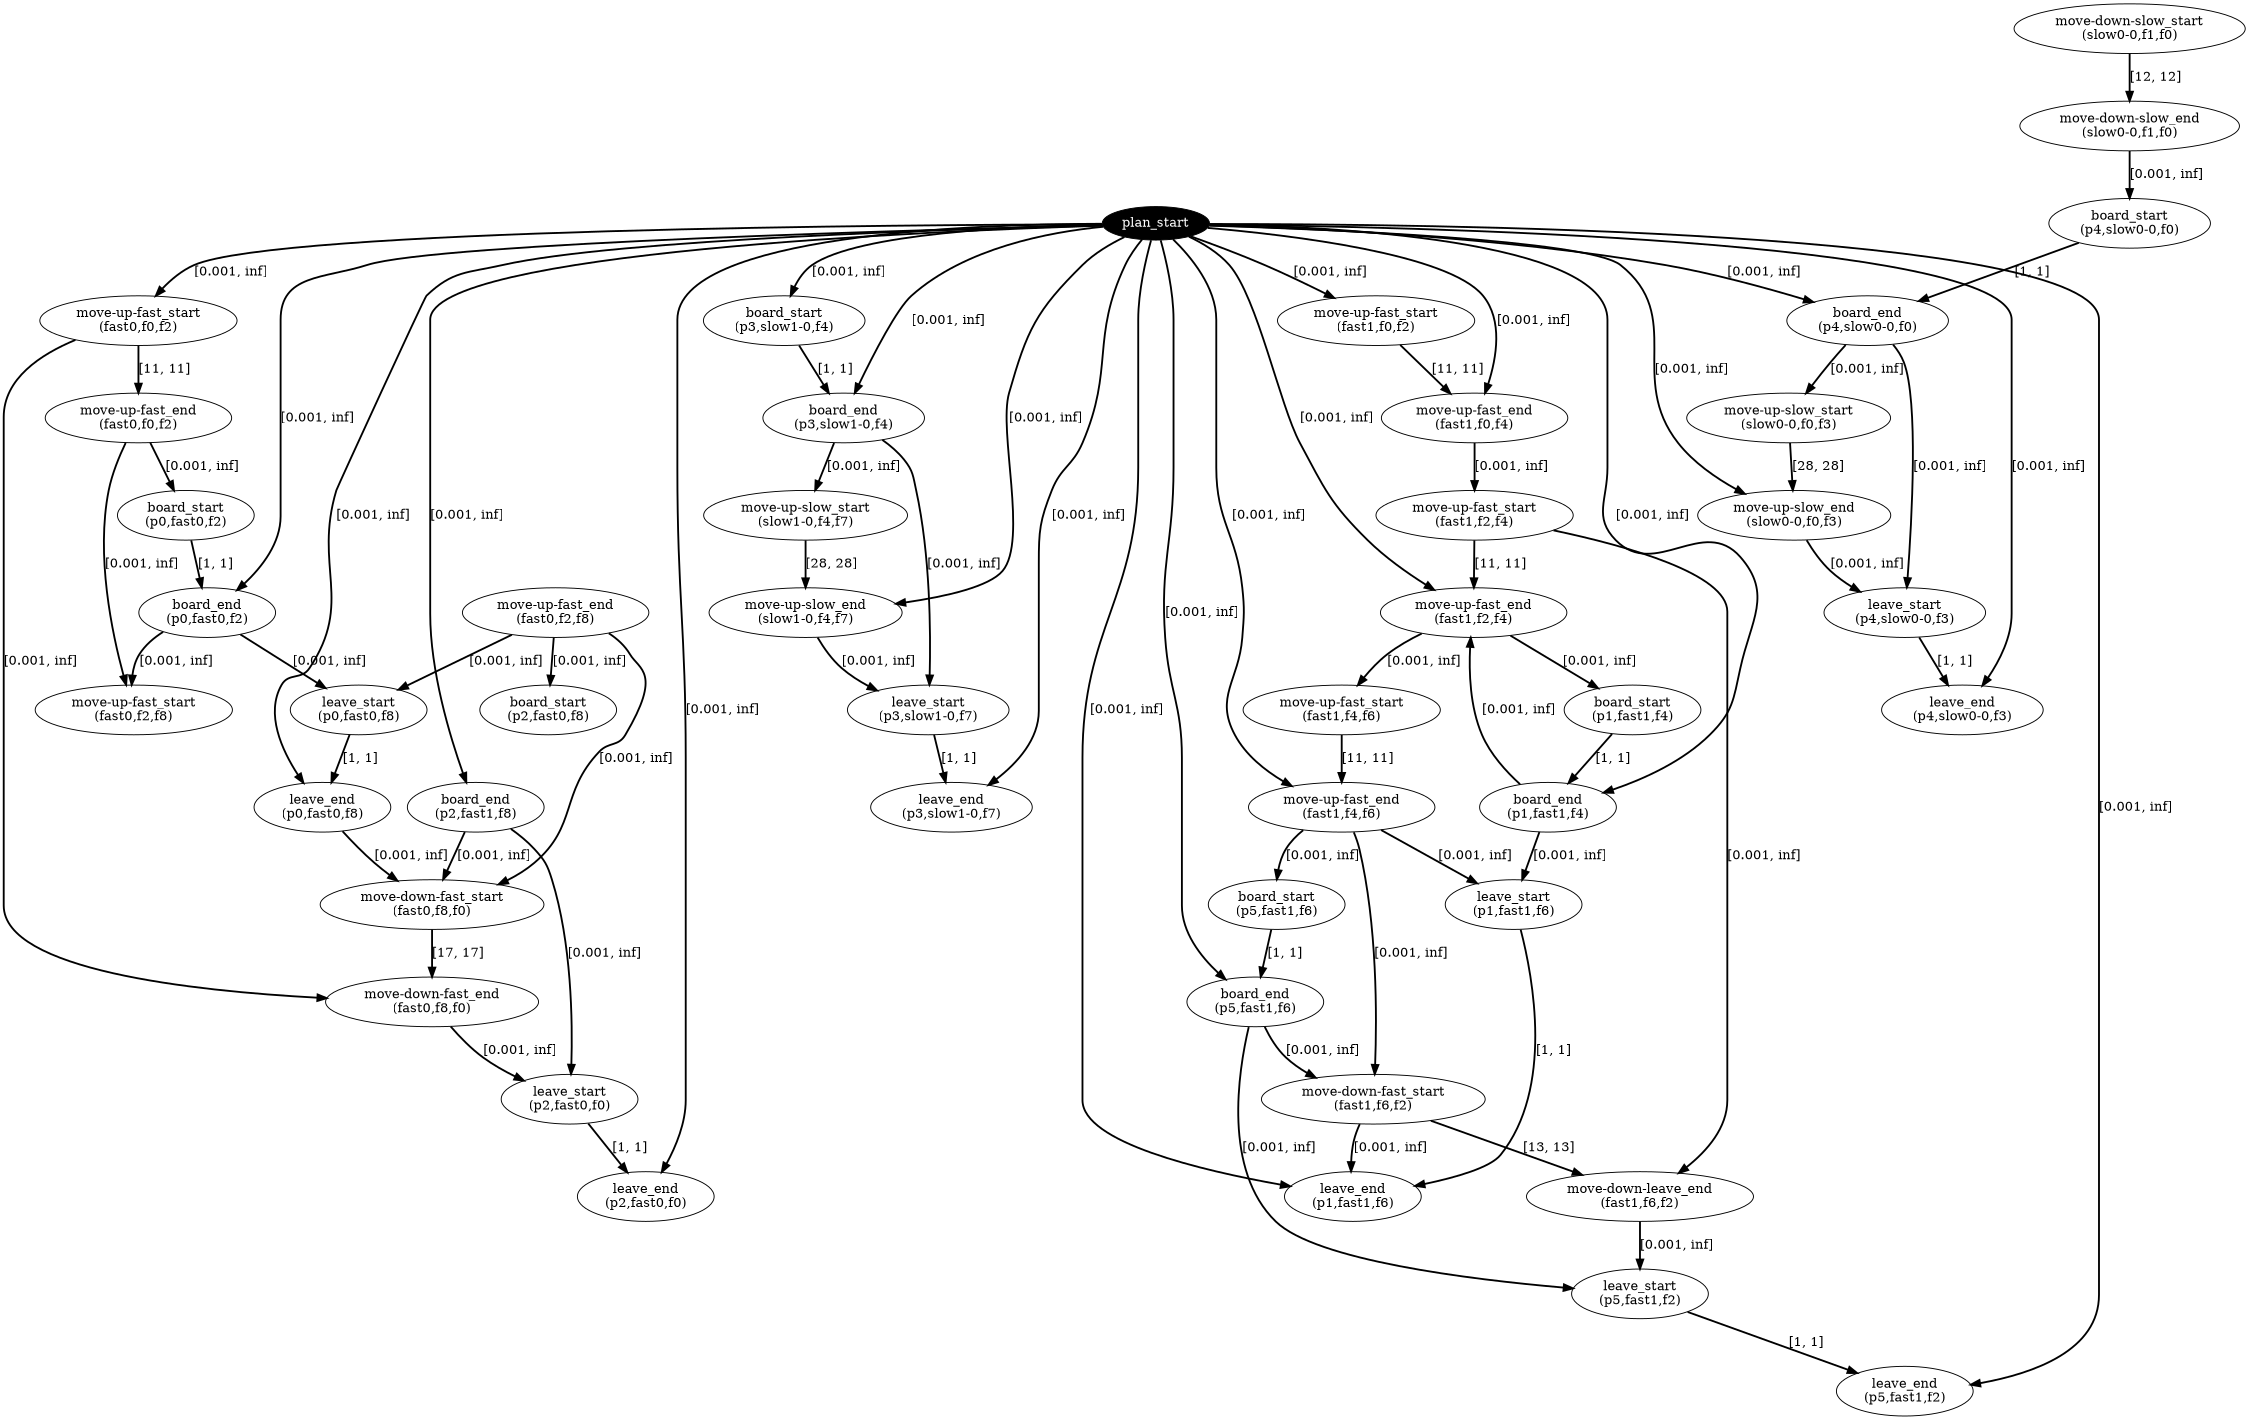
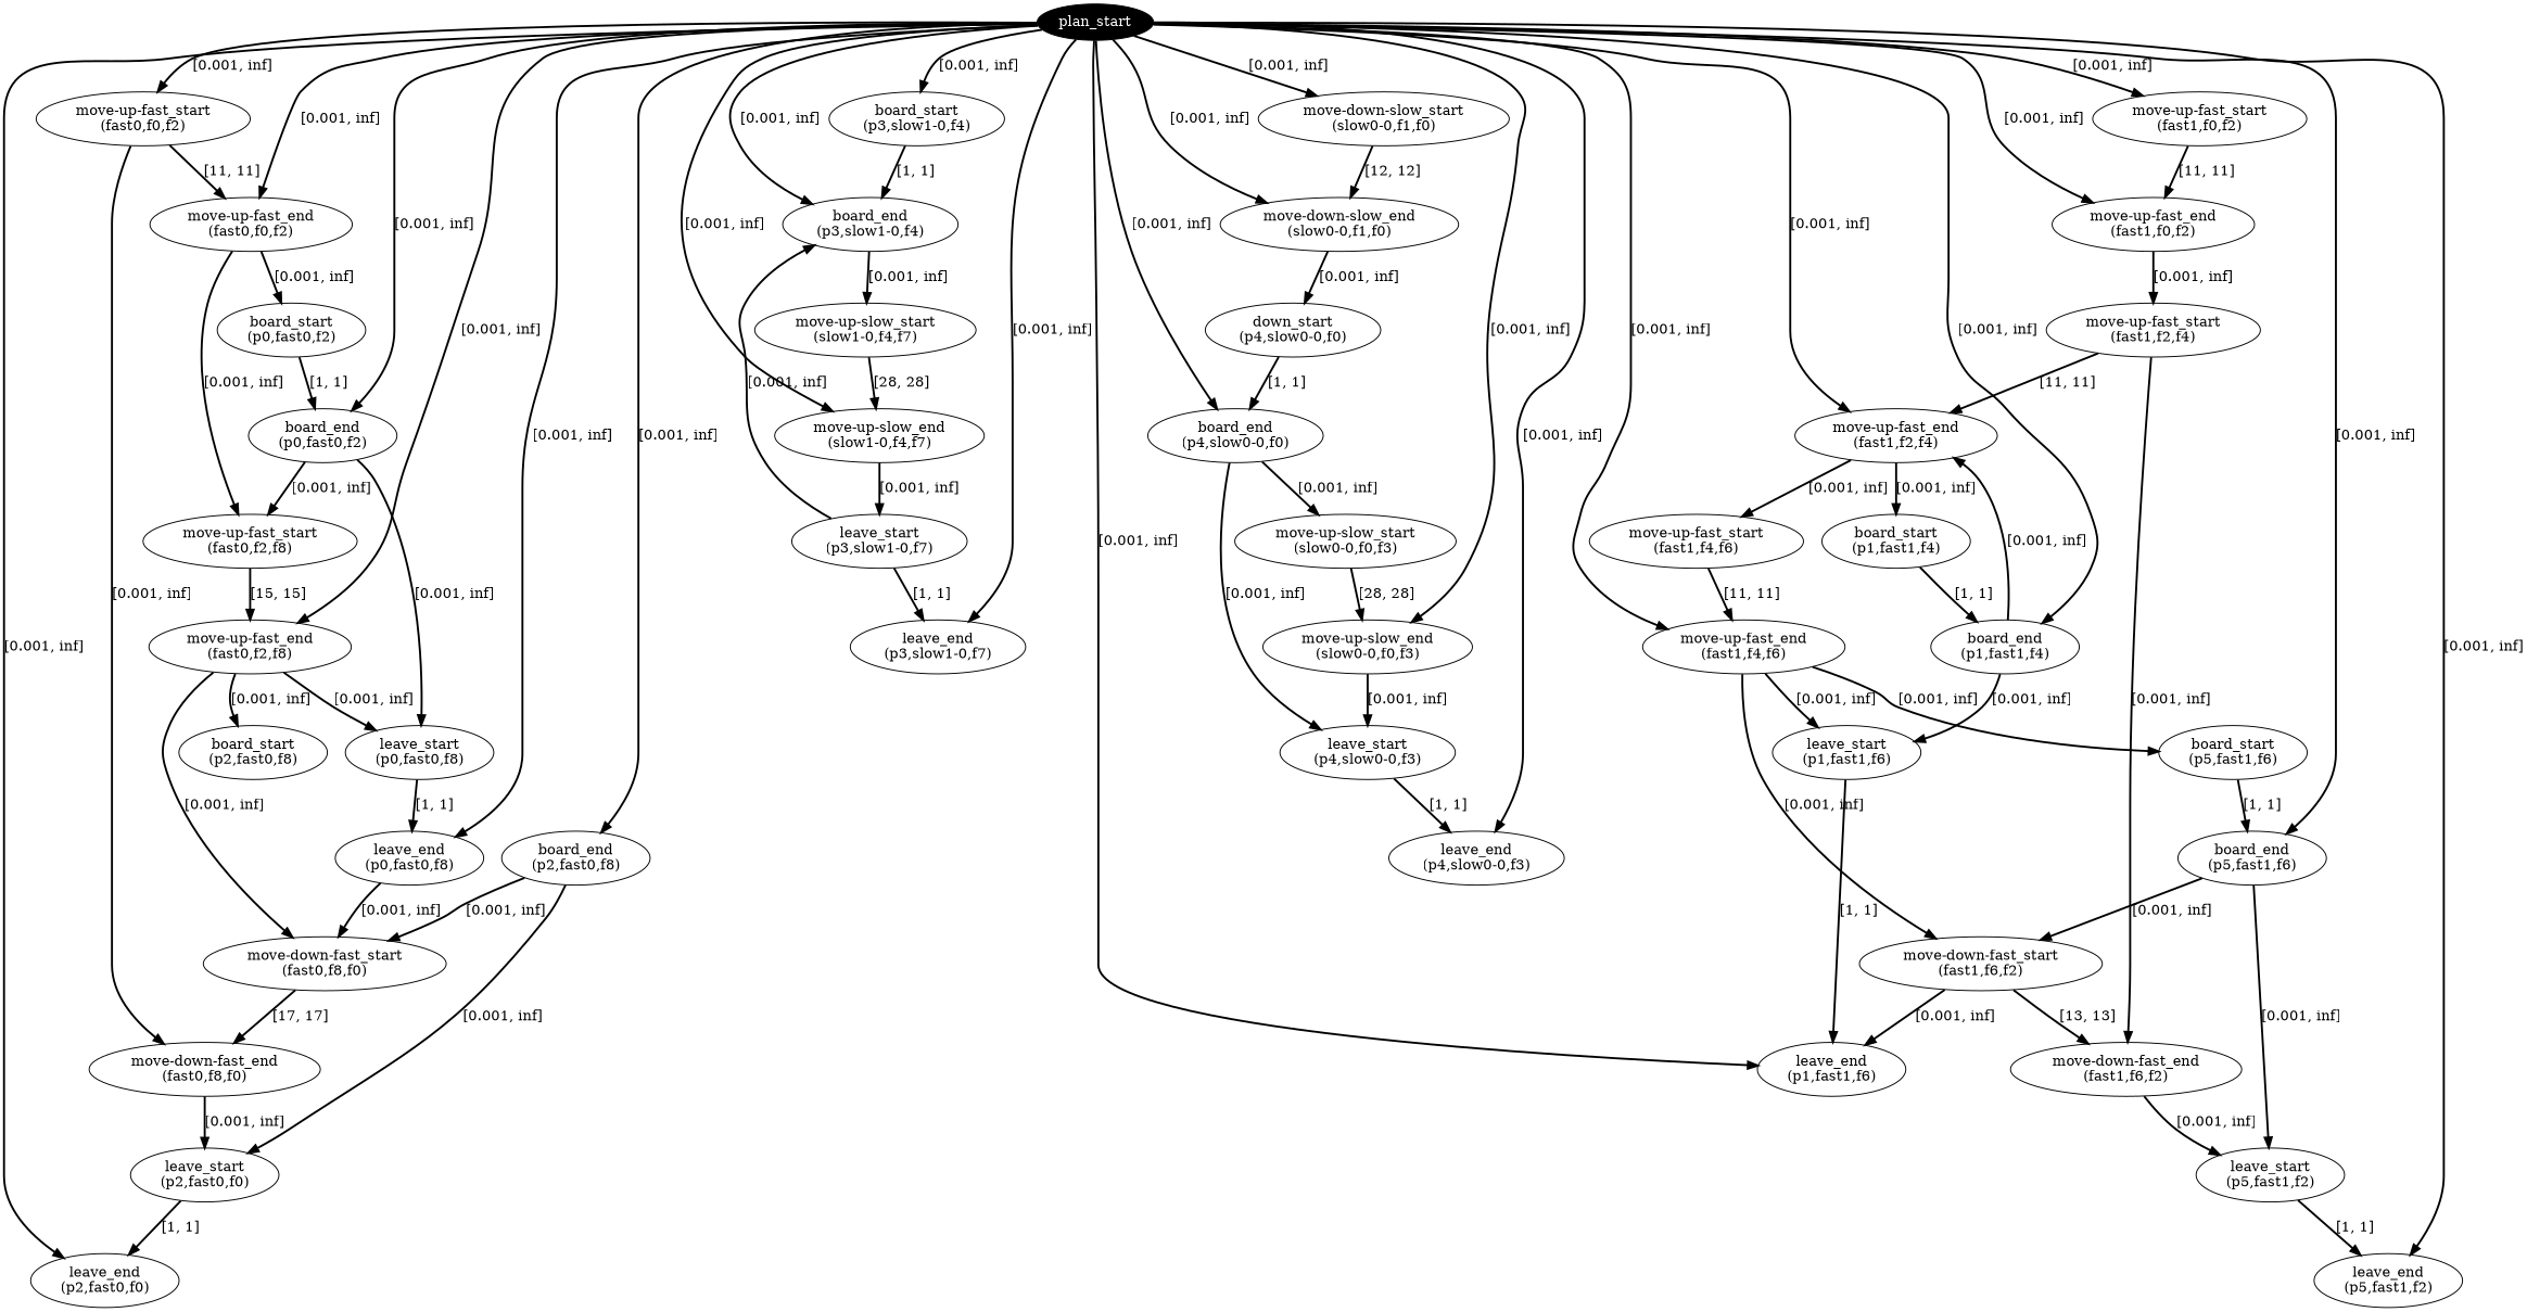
  digraph {
    edge [color=black penwidth=2]
    n1 [fillcolor=black fontcolor=white label=plan_start style=filled]
    n2 [label="move-down-slow_start\n(slow0-0,f1,f0)"]
    n3 [label="move-down-slow_end\n(slow0-0,f1,f0)"]
    n4 [label="board_start\n(p3,slow1-0,f4)"]
    n5 [label="board_end\n(p3,slow1-0,f4)"]
    n6 [label="move-up-fast_start\n(fast0,f0,f2)"]
    n7 [label="move-up-fast_end\n(fast0,f0,f2)"]
    n8 [label="move-up-fast_start\n(fast1,f0,f2)"]
-   n9 [label="move-up-fast_end\n(fast1,f0,f4)"]
+   n9 [label="move-up-fast_end\n(fast1,f0,f2)"]
    n10 [label="move-up-slow_end\n(slow1-0,f4,f7)"]
    n11 [label="board_end\n(p0,fast0,f2)"]
    n12 [label="move-up-fast_end\n(fast1,f2,f4)"]
    n13 [label="board_end\n(p4,slow0-0,f0)"]
    n14 [label="move-up-fast_end\n(fast0,f2,f8)"]
    n15 [label="move-up-slow_end\n(slow0-0,f0,f3)"]
    n16 [label="board_end\n(p1,fast1,f4)"]
    n17 [label="move-up-fast_end\n(fast1,f4,f6)"]
    n18 [label="leave_end\n(p0,fast0,f8)"]
-   n19 [label="board_end\n(p2,fast1,f8)"]
+   n19 [label="board_end\n(p2,fast0,f8)"]
    n20 [label="leave_end\n(p3,slow1-0,f7)"]
    n21 [label="leave_end\n(p1,fast1,f6)"]
    n22 [label="board_end\n(p5,fast1,f6)"]
    n23 [label="leave_end\n(p4,slow0-0,f3)"]
    n24 [label="leave_end\n(p2,fast0,f0)"]
    n25 [label="leave_end\n(p5,fast1,f2)"]
-   n26 [label="board_start\n(p4,slow0-0,f0)"]
+   n26 [label="down_start\n(p4,slow0-0,f0)"]
    n27 [label="move-up-slow_start\n(slow1-0,f4,f7)"]
    n28 [label="leave_start\n(p3,slow1-0,f7)"]
    n29 [label="move-down-fast_end\n(fast0,f8,f0)"]
    n30 [label="board_start\n(p0,fast0,f2)"]
    n31 [label="move-up-fast_start\n(fast0,f2,f8)"]
    n32 [label="move-up-fast_start\n(fast1,f2,f4)"]
    n33 [label="leave_start\n(p0,fast0,f8)"]
    n34 [label="board_start\n(p1,fast1,f4)"]
    n35 [label="move-up-fast_start\n(fast1,f4,f6)"]
    n36 [label="move-up-slow_start\n(slow0-0,f0,f3)"]
    n37 [label="leave_start\n(p4,slow0-0,f3)"]
    n38 [label="board_start\n(p2,fast0,f8)"]
    n39 [label="move-down-fast_start\n(fast0,f8,f0)"]
    n40 [label="leave_start\n(p1,fast1,f6)"]
    n41 [label="board_start\n(p5,fast1,f6)"]
    n42 [label="move-down-fast_start\n(fast1,f6,f2)"]
    n43 [label="leave_start\n(p2,fast0,f0)"]
    n44 [label="leave_start\n(p5,fast1,f2)"]
-   n45 [label="move-down-leave_end\n(fast1,f6,f2)"]
+   n45 [label="move-down-fast_end\n(fast1,f6,f2)"]
+   n1 -> n2 [label="[0.001, inf]"]
+   n1 -> n3 [label="[0.001, inf]"]
    n1 -> n4 [label="[0.001, inf]"]
    n1 -> n5 [label="[0.001, inf]"]
    n1 -> n6 [label="[0.001, inf]"]
+   n1 -> n7 [label="[0.001, inf]"]
    n1 -> n8 [label="[0.001, inf]"]
    n1 -> n9 [label="[0.001, inf]"]
    n1 -> n10 [label="[0.001, inf]"]
    n1 -> n11 [label="[0.001, inf]"]
    n1 -> n12 [label="[0.001, inf]"]
    n1 -> n13 [label="[0.001, inf]"]
+   n1 -> n14 [label="[0.001, inf]"]
    n1 -> n15 [label="[0.001, inf]"]
    n1 -> n16 [label="[0.001, inf]"]
    n1 -> n17 [label="[0.001, inf]"]
    n1 -> n18 [label="[0.001, inf]"]
    n1 -> n19 [label="[0.001, inf]"]
    n1 -> n20 [label="[0.001, inf]"]
    n1 -> n21 [label="[0.001, inf]"]
    n1 -> n22 [label="[0.001, inf]"]
    n1 -> n23 [label="[0.001, inf]"]
    n1 -> n24 [label="[0.001, inf]"]
    n1 -> n25 [label="[0.001, inf]"]
    n2 -> n3 [label="[12, 12]"]
    n3 -> n26 [label="[0.001, inf]"]
    n4 -> n5 [label="[1, 1]"]
    n5 -> n27 [label="[0.001, inf]"]
-   n5 -> n28 [label="[0.001, inf]"]
+   n28 -> n5 [label="[0.001, inf]"]
    n6 -> n7 [label="[11, 11]"]
    n6 -> n29 [label="[0.001, inf]"]
    n7 -> n30 [label="[0.001, inf]"]
    n7 -> n31 [label="[0.001, inf]"]
    n8 -> n9 [label="[11, 11]"]
    n9 -> n32 [label="[0.001, inf]"]
    n10 -> n28 [label="[0.001, inf]"]
    n11 -> n31 [label="[0.001, inf]"]
    n11 -> n33 [label="[0.001, inf]"]
    n12 -> n34 [label="[0.001, inf]"]
    n12 -> n35 [label="[0.001, inf]"]
    n13 -> n36 [label="[0.001, inf]"]
    n13 -> n37 [label="[0.001, inf]"]
    n14 -> n33 [label="[0.001, inf]"]
    n14 -> n38 [label="[0.001, inf]"]
    n14 -> n39 [label="[0.001, inf]"]
    n15 -> n37 [label="[0.001, inf]"]
    n16 -> n12 [label="[0.001, inf]"]
    n16 -> n40 [label="[0.001, inf]"]
    n17 -> n40 [label="[0.001, inf]"]
    n17 -> n41 [label="[0.001, inf]"]
    n17 -> n42 [label="[0.001, inf]"]
    n18 -> n39 [label="[0.001, inf]"]
    n19 -> n39 [label="[0.001, inf]"]
    n19 -> n43 [label="[0.001, inf]"]
    n22 -> n42 [label="[0.001, inf]"]
    n22 -> n44 [label="[0.001, inf]"]
    n26 -> n13 [label="[1, 1]"]
    n27 -> n10 [label="[28, 28]"]
    n28 -> n20 [label="[1, 1]"]
    n29 -> n43 [label="[0.001, inf]"]
    n30 -> n11 [label="[1, 1]"]
+   n31 -> n14 [label="[15, 15]"]
    n32 -> n12 [label="[11, 11]"]
    n32 -> n45 [label="[0.001, inf]"]
    n33 -> n18 [label="[1, 1]"]
    n34 -> n16 [label="[1, 1]"]
    n35 -> n17 [label="[11, 11]"]
    n36 -> n15 [label="[28, 28]"]
    n37 -> n23 [label="[1, 1]"]
    n39 -> n29 [label="[17, 17]"]
    n40 -> n21 [label="[1, 1]"]
    n41 -> n22 [label="[1, 1]"]
    n42 -> n21 [label="[0.001, inf]"]
    n42 -> n45 [label="[13, 13]"]
    n43 -> n24 [label="[1, 1]"]
    n44 -> n25 [label="[1, 1]"]
    n45 -> n44 [label="[0.001, inf]"]
  }
